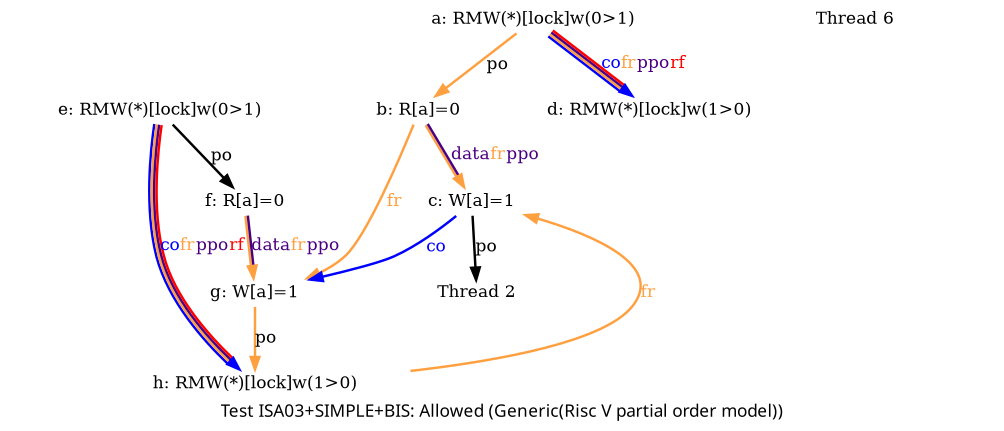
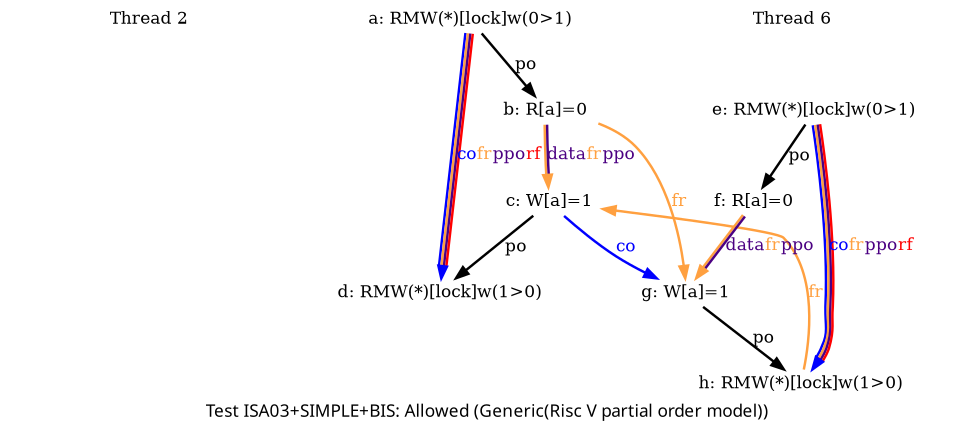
  digraph {
    fontname="SF Pro Display"
    fontsize=14
    label="Test ISA03+SIMPLE+BIS: Allowed (Generic(Risc V partial order model))"
    splines=spline
    node [fixedsize=false fontsize=14 shape=none]
    edge [arrowsize=1.000000 color=black fontsize=14 penwidth=2.000000]
    n1 [fixedsize=true height=0.281250 label="Thread 2" width=3.250000]
    n2 [height=0.194444 label="a: RMW(*)[lock]w(0>1)" width=3.500000]
    n3 [height=0.194444 label="b: R[a]=0" width=1.166667]
    n4 [height=0.194444 label="d: RMW(*)[lock]w(1>0)" width=3.500000]
    n5 [height=0.194444 label="c: W[a]=1" width=1.166667]
    n6 [height=0.194444 label="g: W[a]=1" width=1.166667]
    n7 [height=0.194444 label="h: RMW(*)[lock]w(1>0)" width=3.500000]
    n8 [height=0.194444 label="e: RMW(*)[lock]w(0>1)" width=3.500000]
    n9 [height=0.194444 label="f: R[a]=0" width=1.166667]
    n10 [fixedsize=true height=0.281250 label="Thread 6" width=3.250000]
-   n2 -> n3 [color="#ffa040" label=<<font color="black">po</font>>]
+   n2 -> n3 [label=<<font color="black">po</font>>]
    n2 -> n4 [color="blue:#ffa040:indigo:red" label=<<font color="blue">co</font><font color="#ffa040">fr</font><font color="indigo">ppo</font><font color="red">rf</font>>]
    n3 -> n5 [color="#ffa040:indigo" label=<<font color="indigo">data</font><font color="#ffa040">fr</font><font color="indigo">ppo</font>>]
    n3 -> n6 [color="#ffa040" label=<<font color="#ffa040">fr</font>>]
-   n5 -> n1 [label=<<font color="black">po</font>>]
+   n5 -> n4 [label=<<font color="black">po</font>>]
    n5 -> n6 [color=blue label=<<font color="blue">co</font>>]
-   n6 -> n7 [color="#ffa040" label=<<font color="black">po</font>>]
+   n6 -> n7 [label=<<font color="black">po</font>>]
    n7 -> n5 [color="#ffa040" label=<<font color="#ffa040">fr</font>>]
    n8 -> n7 [color="blue:#ffa040:indigo:red" label=<<font color="blue">co</font><font color="#ffa040">fr</font><font color="indigo">ppo</font><font color="red">rf</font>>]
    n8 -> n9 [label=<<font color="black">po</font>>]
    n9 -> n6 [color="#ffa040:indigo" label=<<font color="indigo">data</font><font color="#ffa040">fr</font><font color="indigo">ppo</font>>]
  }
